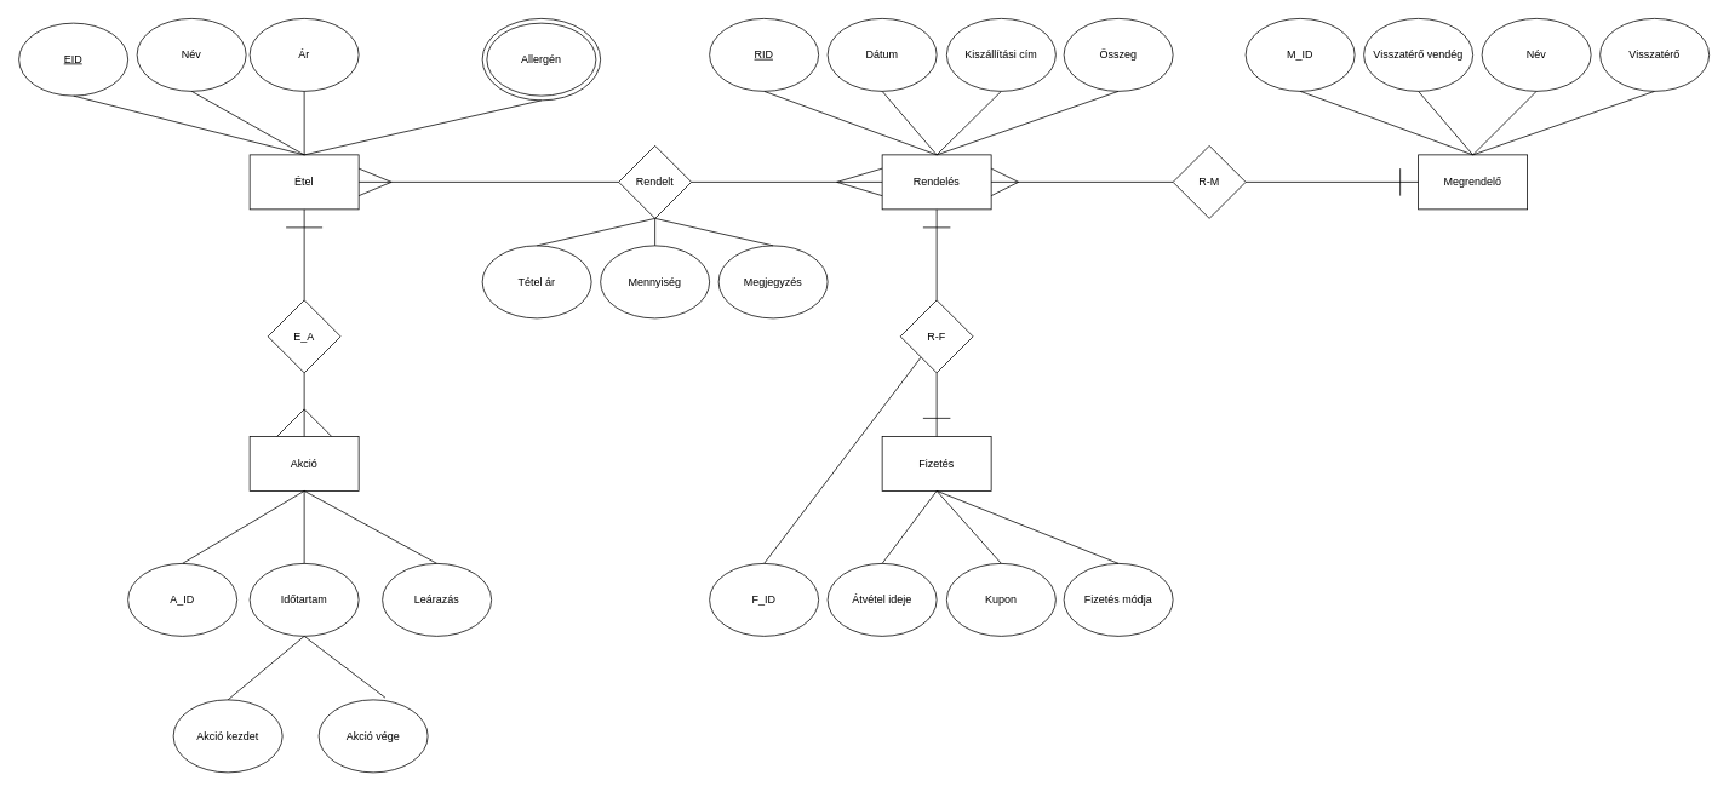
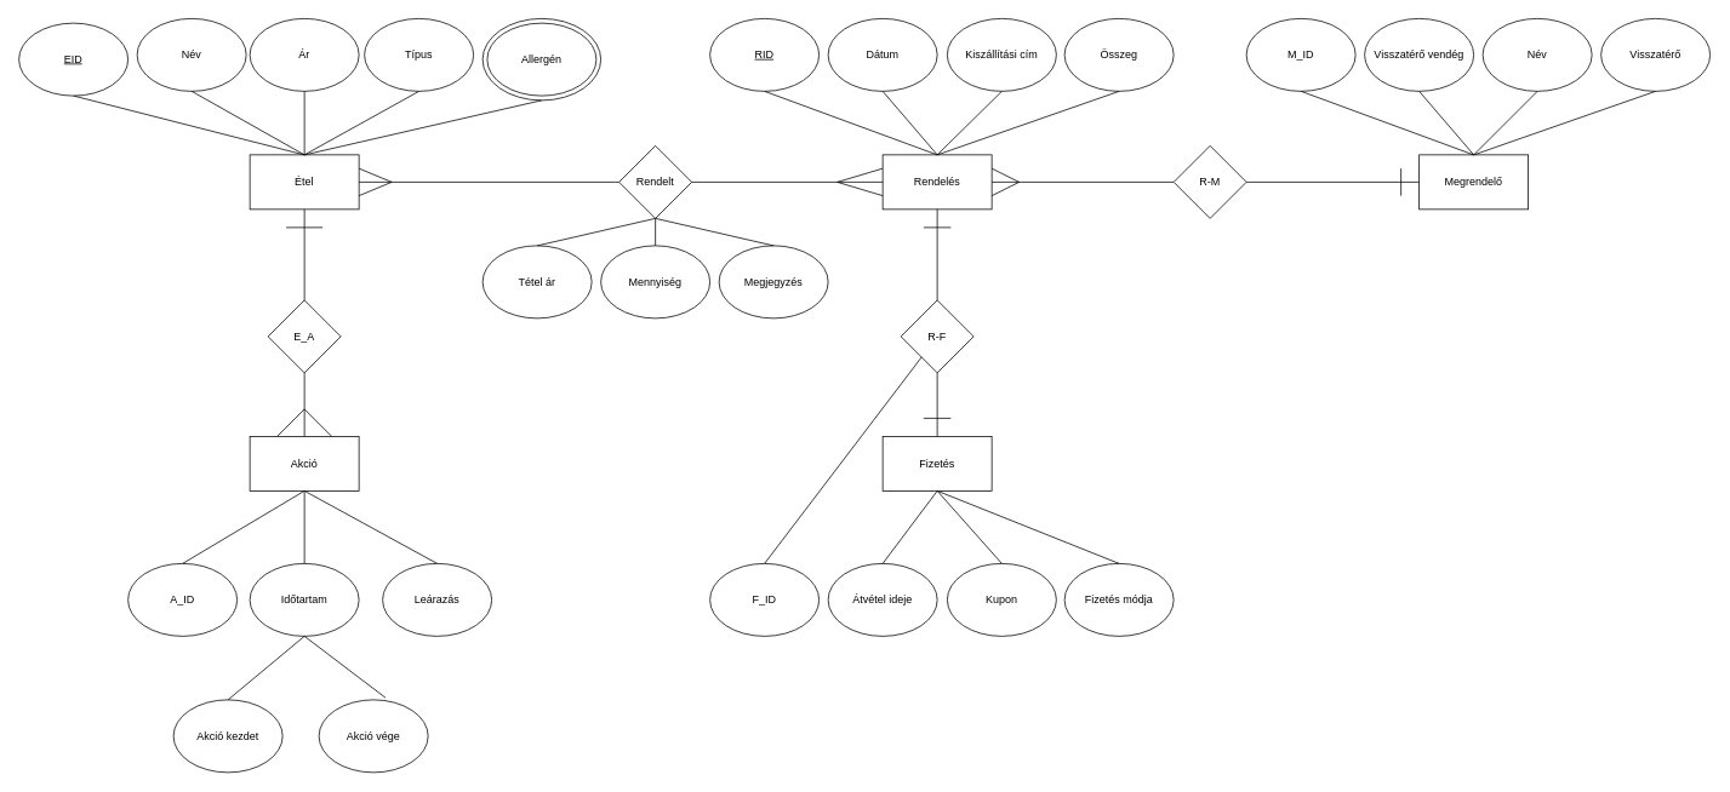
  <mxCell id="0" />
  <mxCell id="1" parent="0" />
  <mxCell id="2" value="E_A" style="rhombus;whiteSpace=wrap;html=1;" parent="1" vertex="1"><mxGeometry x="294" y="330" width="80" height="80" as="geometry" /></mxCell>
  <mxCell id="3" value="" style="group" parent="1" vertex="1" connectable="0"><mxGeometry x="660" y="160" width="120" height="190" as="geometry" /></mxCell>
  <mxCell id="4" value="Rendelt" style="rhombus;whiteSpace=wrap;html=1;" parent="3" vertex="1"><mxGeometry x="20" width="80" height="80" as="geometry" /></mxCell>
  <mxCell id="5" value="Mennyiség" style="ellipse;whiteSpace=wrap;html=1;" parent="3" vertex="1"><mxGeometry y="110" width="120" height="80" as="geometry" /></mxCell>
  <mxCell id="6" value="" style="endArrow=none;html=1;rounded=0;entryX=0.5;entryY=1;entryDx=0;entryDy=0;exitX=0.5;exitY=0;exitDx=0;exitDy=0;" parent="3" source="5" target="4" edge="1"><mxGeometry width="50" height="50" relative="1" as="geometry"><mxPoint x="13" y="30" as="sourcePoint" /><mxPoint x="63" y="-20" as="targetPoint" /></mxGeometry></mxCell>
  <mxCell id="7" value="R-F" style="rhombus;whiteSpace=wrap;html=1;" parent="1" vertex="1"><mxGeometry x="990" y="330" width="80" height="80" as="geometry" /></mxCell>
  <mxCell id="8" value="Akció" style="rounded=0;whiteSpace=wrap;html=1;" parent="1" vertex="1"><mxGeometry x="274" y="480" width="120" height="60" as="geometry" /></mxCell>
  <mxCell id="9" value="Fizetés" style="rounded=0;whiteSpace=wrap;html=1;" parent="1" vertex="1"><mxGeometry x="970" y="480" width="120" height="60" as="geometry" /></mxCell>
  <mxCell id="10" value="R-M" style="rhombus;whiteSpace=wrap;html=1;" parent="1" vertex="1"><mxGeometry x="1290" y="160" width="80" height="80" as="geometry" /></mxCell>
  <mxCell id="11" value="" style="group" parent="1" vertex="1" connectable="0"><mxGeometry x="1370" y="20" width="510" height="210" as="geometry" /></mxCell>
  <mxCell id="12" value="Megrendelő" style="rounded=0;whiteSpace=wrap;html=1;" parent="11" vertex="1"><mxGeometry x="190" y="150" width="120" height="60" as="geometry" /></mxCell>
  <mxCell id="13" value="M_ID" style="ellipse;whiteSpace=wrap;html=1;" parent="11" vertex="1"><mxGeometry width="120" height="80" as="geometry" /></mxCell>
  <mxCell id="14" value="Visszatérő vendég" style="ellipse;whiteSpace=wrap;html=1;" parent="11" vertex="1"><mxGeometry x="130" width="120" height="80" as="geometry" /></mxCell>
  <mxCell id="15" value="Név" style="ellipse;whiteSpace=wrap;html=1;" parent="11" vertex="1"><mxGeometry x="260" width="120" height="80" as="geometry" /></mxCell>
  <mxCell id="16" value="Visszatérő" style="ellipse;whiteSpace=wrap;html=1;" parent="11" vertex="1"><mxGeometry x="390" width="120" height="80" as="geometry" /></mxCell>
  <mxCell id="17" value="" style="endArrow=none;html=1;rounded=0;entryX=0.5;entryY=1;entryDx=0;entryDy=0;exitX=0.5;exitY=0;exitDx=0;exitDy=0;" parent="11" source="12" target="13" edge="1"><mxGeometry width="50" height="50" relative="1" as="geometry"><mxPoint x="-160" y="310" as="sourcePoint" /><mxPoint x="-110" y="260" as="targetPoint" /></mxGeometry></mxCell>
  <mxCell id="18" value="" style="endArrow=none;html=1;rounded=0;entryX=0.5;entryY=1;entryDx=0;entryDy=0;exitX=0.5;exitY=0;exitDx=0;exitDy=0;" parent="11" source="12" target="14" edge="1"><mxGeometry width="50" height="50" relative="1" as="geometry"><mxPoint x="-160" y="310" as="sourcePoint" /><mxPoint x="-110" y="260" as="targetPoint" /></mxGeometry></mxCell>
  <mxCell id="19" value="" style="endArrow=none;html=1;rounded=0;entryX=0.5;entryY=1;entryDx=0;entryDy=0;exitX=0.5;exitY=0;exitDx=0;exitDy=0;" parent="11" source="12" target="15" edge="1"><mxGeometry width="50" height="50" relative="1" as="geometry"><mxPoint x="-160" y="310" as="sourcePoint" /><mxPoint x="-110" y="260" as="targetPoint" /></mxGeometry></mxCell>
  <mxCell id="20" value="" style="endArrow=none;html=1;rounded=0;entryX=0.5;entryY=1;entryDx=0;entryDy=0;" parent="11" target="16" edge="1"><mxGeometry width="50" height="50" relative="1" as="geometry"><mxPoint x="250" y="150" as="sourcePoint" /><mxPoint x="-110" y="260" as="targetPoint" /></mxGeometry></mxCell>
  <mxCell id="21" value="" style="endArrow=none;html=1;rounded=0;" parent="11" edge="1"><mxGeometry width="50" height="50" relative="1" as="geometry"><mxPoint x="170" y="165" as="sourcePoint" /><mxPoint x="170" y="195" as="targetPoint" /></mxGeometry></mxCell>
  <mxCell id="22" value="" style="group" parent="1" vertex="1" connectable="0"><mxGeometry x="20" y="20" width="640" height="210" as="geometry" /></mxCell>
  <mxCell id="23" value="Étel" style="rounded=0;whiteSpace=wrap;html=1;" parent="22" vertex="1"><mxGeometry x="254" y="150" width="120" height="60" as="geometry" /></mxCell>
  <mxCell id="24" value="Név" style="ellipse;whiteSpace=wrap;html=1;" parent="22" vertex="1"><mxGeometry x="130" width="120" height="80" as="geometry" /></mxCell>
  <mxCell id="25" value="Ár" style="ellipse;whiteSpace=wrap;html=1;" parent="22" vertex="1"><mxGeometry x="254" width="120" height="80" as="geometry" /></mxCell>
+ <mxCell id="26" value="Típus" style="ellipse;whiteSpace=wrap;html=1;" parent="22" vertex="1"><mxGeometry x="380" width="120" height="80" as="geometry" /></mxCell>
  <mxCell id="27" value="&lt;u&gt;EID&lt;/u&gt;" style="ellipse;whiteSpace=wrap;html=1;" parent="22" vertex="1"><mxGeometry y="5" width="120" height="80" as="geometry" /></mxCell>
  <mxCell id="28" value="" style="group" parent="22" vertex="1" connectable="0"><mxGeometry x="510" width="130" height="90" as="geometry" /></mxCell>
  <mxCell id="29" value="" style="ellipse;whiteSpace=wrap;html=1;" parent="28" vertex="1"><mxGeometry width="130" height="90" as="geometry" /></mxCell>
  <mxCell id="30" value="Allergén" style="ellipse;whiteSpace=wrap;html=1;" parent="28" vertex="1"><mxGeometry x="5" y="5" width="120" height="80" as="geometry" /></mxCell>
  <mxCell id="31" value="" style="endArrow=none;html=1;rounded=0;exitX=0.5;exitY=1;exitDx=0;exitDy=0;entryX=0.5;entryY=0;entryDx=0;entryDy=0;" parent="22" source="27" target="23" edge="1"><mxGeometry width="50" height="50" relative="1" as="geometry"><mxPoint x="170" y="210" as="sourcePoint" /><mxPoint x="220" y="160" as="targetPoint" /></mxGeometry></mxCell>
  <mxCell id="32" value="" style="endArrow=none;html=1;rounded=0;exitX=0.5;exitY=1;exitDx=0;exitDy=0;entryX=0.5;entryY=0;entryDx=0;entryDy=0;" parent="22" source="24" target="23" edge="1"><mxGeometry width="50" height="50" relative="1" as="geometry"><mxPoint x="220" y="90" as="sourcePoint" /><mxPoint x="467" y="161" as="targetPoint" /></mxGeometry></mxCell>
  <mxCell id="33" value="" style="endArrow=none;html=1;rounded=0;entryX=0.5;entryY=0;entryDx=0;entryDy=0;exitX=0.5;exitY=1;exitDx=0;exitDy=0;" parent="22" source="25" target="23" edge="1"><mxGeometry width="50" height="50" relative="1" as="geometry"><mxPoint x="310" y="90" as="sourcePoint" /><mxPoint x="557" y="141" as="targetPoint" /></mxGeometry></mxCell>
+ <mxCell id="34" value="" style="endArrow=none;html=1;rounded=0;exitX=0.5;exitY=1;exitDx=0;exitDy=0;entryX=0.5;entryY=0;entryDx=0;entryDy=0;" parent="22" source="26" target="23" edge="1"><mxGeometry width="50" height="50" relative="1" as="geometry"><mxPoint x="480" y="90" as="sourcePoint" /><mxPoint x="727" y="161" as="targetPoint" /></mxGeometry></mxCell>
  <mxCell id="35" value="" style="endArrow=none;html=1;rounded=0;exitX=0.5;exitY=1;exitDx=0;exitDy=0;entryX=0.5;entryY=0;entryDx=0;entryDy=0;" parent="22" source="29" target="23" edge="1"><mxGeometry width="50" height="50" relative="1" as="geometry"><mxPoint x="470" y="110" as="sourcePoint" /><mxPoint x="310" y="150" as="targetPoint" /></mxGeometry></mxCell>
  <mxCell id="36" value="F_ID" style="ellipse;whiteSpace=wrap;html=1;" parent="1" vertex="1"><mxGeometry x="780" y="620" width="120" height="80" as="geometry" /></mxCell>
  <mxCell id="37" value="Rendelés" style="rounded=0;whiteSpace=wrap;html=1;" parent="1" vertex="1"><mxGeometry x="970" y="170" width="120" height="60" as="geometry" /></mxCell>
  <mxCell id="38" value="&lt;u&gt;RID&lt;/u&gt;" style="ellipse;whiteSpace=wrap;html=1;" parent="1" vertex="1"><mxGeometry x="780" y="20" width="120" height="80" as="geometry" /></mxCell>
  <mxCell id="39" value="Dátum" style="ellipse;whiteSpace=wrap;html=1;" parent="1" vertex="1"><mxGeometry x="910" y="20" width="120" height="80" as="geometry" /></mxCell>
  <mxCell id="40" value="Kiszállítási cím" style="ellipse;whiteSpace=wrap;html=1;" parent="1" vertex="1"><mxGeometry x="1041" y="20" width="120" height="80" as="geometry" /></mxCell>
  <mxCell id="41" value="Összeg" style="ellipse;whiteSpace=wrap;html=1;" parent="1" vertex="1"><mxGeometry x="1170" y="20" width="120" height="80" as="geometry" /></mxCell>
  <mxCell id="42" value="" style="endArrow=none;html=1;rounded=0;entryX=0.5;entryY=1;entryDx=0;entryDy=0;exitX=0.5;exitY=0;exitDx=0;exitDy=0;" parent="1" source="37" target="41" edge="1"><mxGeometry width="50" height="50" relative="1" as="geometry"><mxPoint x="1000" y="180" as="sourcePoint" /><mxPoint x="1050" y="130" as="targetPoint" /></mxGeometry></mxCell>
  <mxCell id="43" value="" style="endArrow=none;html=1;rounded=0;entryX=0.5;entryY=1;entryDx=0;entryDy=0;exitX=0.5;exitY=0;exitDx=0;exitDy=0;" parent="1" source="37" target="40" edge="1"><mxGeometry width="50" height="50" relative="1" as="geometry"><mxPoint x="1000" y="180" as="sourcePoint" /><mxPoint x="1050" y="130" as="targetPoint" /></mxGeometry></mxCell>
  <mxCell id="44" value="" style="endArrow=none;html=1;rounded=0;entryX=0.5;entryY=1;entryDx=0;entryDy=0;exitX=0.5;exitY=0;exitDx=0;exitDy=0;" parent="1" source="37" target="39" edge="1"><mxGeometry width="50" height="50" relative="1" as="geometry"><mxPoint x="1000" y="180" as="sourcePoint" /><mxPoint x="1050" y="130" as="targetPoint" /></mxGeometry></mxCell>
  <mxCell id="45" value="" style="endArrow=none;html=1;rounded=0;entryX=0.5;entryY=1;entryDx=0;entryDy=0;exitX=0.5;exitY=0;exitDx=0;exitDy=0;" parent="1" source="37" target="38" edge="1"><mxGeometry width="50" height="50" relative="1" as="geometry"><mxPoint x="1000" y="180" as="sourcePoint" /><mxPoint x="1050" y="130" as="targetPoint" /></mxGeometry></mxCell>
  <mxCell id="46" value="Átvétel ideje" style="ellipse;whiteSpace=wrap;html=1;" parent="1" vertex="1"><mxGeometry x="910" y="620" width="120" height="80" as="geometry" /></mxCell>
  <mxCell id="47" value="Kupon" style="ellipse;whiteSpace=wrap;html=1;" parent="1" vertex="1"><mxGeometry x="1041" y="620" width="120" height="80" as="geometry" /></mxCell>
  <mxCell id="48" value="Fizetés módja" style="ellipse;whiteSpace=wrap;html=1;" parent="1" vertex="1"><mxGeometry x="1170" y="620" width="120" height="80" as="geometry" /></mxCell>
  <mxCell id="49" value="" style="endArrow=none;html=1;rounded=0;exitX=0.5;exitY=0;exitDx=0;exitDy=0;" parent="1" source="36" target="7" edge="1"><mxGeometry width="50" height="50" relative="1" as="geometry"><mxPoint x="920" y="540" as="sourcePoint" /><mxPoint x="970" y="490" as="targetPoint" /></mxGeometry></mxCell>
  <mxCell id="50" value="" style="endArrow=none;html=1;rounded=0;entryX=0.5;entryY=1;entryDx=0;entryDy=0;exitX=0.5;exitY=0;exitDx=0;exitDy=0;" parent="1" source="46" target="9" edge="1"><mxGeometry width="50" height="50" relative="1" as="geometry"><mxPoint x="920" y="540" as="sourcePoint" /><mxPoint x="970" y="490" as="targetPoint" /></mxGeometry></mxCell>
  <mxCell id="51" value="" style="endArrow=none;html=1;rounded=0;entryX=0.5;entryY=1;entryDx=0;entryDy=0;exitX=0.5;exitY=0;exitDx=0;exitDy=0;" parent="1" source="47" target="9" edge="1"><mxGeometry width="50" height="50" relative="1" as="geometry"><mxPoint x="920" y="540" as="sourcePoint" /><mxPoint x="970" y="490" as="targetPoint" /></mxGeometry></mxCell>
  <mxCell id="52" value="" style="endArrow=none;html=1;rounded=0;entryX=0.5;entryY=1;entryDx=0;entryDy=0;exitX=0.5;exitY=0;exitDx=0;exitDy=0;" parent="1" source="48" target="9" edge="1"><mxGeometry width="50" height="50" relative="1" as="geometry"><mxPoint x="920" y="540" as="sourcePoint" /><mxPoint x="970" y="490" as="targetPoint" /></mxGeometry></mxCell>
  <mxCell id="53" value="A_ID" style="ellipse;whiteSpace=wrap;html=1;" parent="1" vertex="1"><mxGeometry x="140" y="620" width="120" height="80" as="geometry" /></mxCell>
  <mxCell id="54" value="Időtartam" style="ellipse;whiteSpace=wrap;html=1;" parent="1" vertex="1"><mxGeometry x="274" y="620" width="120" height="80" as="geometry" /></mxCell>
  <mxCell id="55" value="Leárazás" style="ellipse;whiteSpace=wrap;html=1;" parent="1" vertex="1"><mxGeometry x="420" y="620" width="120" height="80" as="geometry" /></mxCell>
  <mxCell id="56" value="Akció kezdet" style="ellipse;whiteSpace=wrap;html=1;" parent="1" vertex="1"><mxGeometry x="190" y="770" width="120" height="80" as="geometry" /></mxCell>
  <mxCell id="57" value="Akció vége" style="ellipse;whiteSpace=wrap;html=1;" parent="1" vertex="1"><mxGeometry x="350" y="770" width="120" height="80" as="geometry" /></mxCell>
  <mxCell id="58" value="" style="endArrow=none;html=1;rounded=0;entryX=0.5;entryY=0;entryDx=0;entryDy=0;exitX=0.5;exitY=1;exitDx=0;exitDy=0;" parent="1" source="54" target="56" edge="1"><mxGeometry width="50" height="50" relative="1" as="geometry"><mxPoint x="780" y="540" as="sourcePoint" /><mxPoint x="830" y="490" as="targetPoint" /></mxGeometry></mxCell>
  <mxCell id="59" value="" style="endArrow=none;html=1;rounded=0;entryX=0.609;entryY=-0.029;entryDx=0;entryDy=0;entryPerimeter=0;exitX=0.5;exitY=1;exitDx=0;exitDy=0;" parent="1" source="54" target="57" edge="1"><mxGeometry width="50" height="50" relative="1" as="geometry"><mxPoint x="780" y="540" as="sourcePoint" /><mxPoint x="830" y="490" as="targetPoint" /></mxGeometry></mxCell>
  <mxCell id="60" value="" style="endArrow=none;html=1;rounded=0;entryX=0.5;entryY=1;entryDx=0;entryDy=0;exitX=0.5;exitY=0;exitDx=0;exitDy=0;" parent="1" source="54" target="8" edge="1"><mxGeometry width="50" height="50" relative="1" as="geometry"><mxPoint x="780" y="540" as="sourcePoint" /><mxPoint x="830" y="490" as="targetPoint" /></mxGeometry></mxCell>
  <mxCell id="61" value="" style="endArrow=none;html=1;rounded=0;entryX=0.5;entryY=1;entryDx=0;entryDy=0;" parent="1" target="8" edge="1"><mxGeometry width="50" height="50" relative="1" as="geometry"><mxPoint x="200" y="620" as="sourcePoint" /><mxPoint x="250" y="570" as="targetPoint" /></mxGeometry></mxCell>
  <mxCell id="62" value="" style="endArrow=none;html=1;rounded=0;entryX=0.5;entryY=1;entryDx=0;entryDy=0;exitX=0.5;exitY=0;exitDx=0;exitDy=0;" parent="1" source="55" target="8" edge="1"><mxGeometry width="50" height="50" relative="1" as="geometry"><mxPoint x="780" y="540" as="sourcePoint" /><mxPoint x="830" y="490" as="targetPoint" /></mxGeometry></mxCell>
  <mxCell id="63" value="" style="endArrow=none;html=1;rounded=0;entryX=0.5;entryY=1;entryDx=0;entryDy=0;exitX=0.5;exitY=0;exitDx=0;exitDy=0;" parent="1" source="8" target="2" edge="1"><mxGeometry width="50" height="50" relative="1" as="geometry"><mxPoint x="370" y="490" as="sourcePoint" /><mxPoint x="420" y="440" as="targetPoint" /></mxGeometry></mxCell>
  <mxCell id="64" value="" style="endArrow=none;html=1;rounded=0;exitX=0.75;exitY=0;exitDx=0;exitDy=0;" parent="1" source="8" edge="1"><mxGeometry width="50" height="50" relative="1" as="geometry"><mxPoint x="370" y="480" as="sourcePoint" /><mxPoint x="334" y="450" as="targetPoint" /></mxGeometry></mxCell>
  <mxCell id="65" value="" style="endArrow=none;html=1;rounded=0;exitX=0.25;exitY=0;exitDx=0;exitDy=0;" parent="1" source="8" edge="1"><mxGeometry width="50" height="50" relative="1" as="geometry"><mxPoint x="370" y="480" as="sourcePoint" /><mxPoint x="334" y="450" as="targetPoint" /></mxGeometry></mxCell>
  <mxCell id="66" value="" style="endArrow=none;html=1;rounded=0;entryX=0.5;entryY=1;entryDx=0;entryDy=0;exitX=0.5;exitY=0;exitDx=0;exitDy=0;" parent="1" source="2" target="23" edge="1"><mxGeometry width="50" height="50" relative="1" as="geometry"><mxPoint x="800" y="550" as="sourcePoint" /><mxPoint x="850" y="500" as="targetPoint" /></mxGeometry></mxCell>
  <mxCell id="67" value="" style="endArrow=none;html=1;rounded=0;" parent="1" edge="1"><mxGeometry width="50" height="50" relative="1" as="geometry"><mxPoint x="314" y="250" as="sourcePoint" /><mxPoint x="354" y="250" as="targetPoint" /></mxGeometry></mxCell>
  <mxCell id="68" value="" style="endArrow=none;html=1;rounded=0;exitX=1;exitY=0.5;exitDx=0;exitDy=0;entryX=0;entryY=0.5;entryDx=0;entryDy=0;" parent="1" source="23" target="4" edge="1"><mxGeometry width="50" height="50" relative="1" as="geometry"><mxPoint x="620" y="160" as="sourcePoint" /><mxPoint x="670" y="110" as="targetPoint" /></mxGeometry></mxCell>
  <mxCell id="69" value="" style="endArrow=none;html=1;rounded=0;entryX=0;entryY=0.5;entryDx=0;entryDy=0;exitX=1;exitY=0.5;exitDx=0;exitDy=0;" parent="1" source="4" target="37" edge="1"><mxGeometry width="50" height="50" relative="1" as="geometry"><mxPoint x="620" y="160" as="sourcePoint" /><mxPoint x="670" y="110" as="targetPoint" /></mxGeometry></mxCell>
  <mxCell id="70" value="" style="endArrow=none;html=1;rounded=0;exitX=1;exitY=0.75;exitDx=0;exitDy=0;" parent="1" source="23" edge="1"><mxGeometry width="50" height="50" relative="1" as="geometry"><mxPoint x="440" y="240" as="sourcePoint" /><mxPoint x="430" y="200" as="targetPoint" /></mxGeometry></mxCell>
  <mxCell id="71" value="" style="endArrow=none;html=1;rounded=0;exitX=1;exitY=0.25;exitDx=0;exitDy=0;" parent="1" source="23" edge="1"><mxGeometry width="50" height="50" relative="1" as="geometry"><mxPoint x="440" y="240" as="sourcePoint" /><mxPoint x="430" y="200" as="targetPoint" /></mxGeometry></mxCell>
  <mxCell id="72" value="" style="endArrow=none;html=1;rounded=0;exitX=0;exitY=0.75;exitDx=0;exitDy=0;" parent="1" source="37" edge="1"><mxGeometry width="50" height="50" relative="1" as="geometry"><mxPoint x="930" y="240" as="sourcePoint" /><mxPoint x="920" y="200" as="targetPoint" /></mxGeometry></mxCell>
  <mxCell id="73" value="" style="endArrow=none;html=1;rounded=0;entryX=0;entryY=0.25;entryDx=0;entryDy=0;" parent="1" target="37" edge="1"><mxGeometry width="50" height="50" relative="1" as="geometry"><mxPoint x="920" y="200" as="sourcePoint" /><mxPoint x="980" y="190" as="targetPoint" /></mxGeometry></mxCell>
  <mxCell id="74" value="" style="endArrow=none;html=1;rounded=0;entryX=0.5;entryY=1;entryDx=0;entryDy=0;exitX=0.5;exitY=0;exitDx=0;exitDy=0;" parent="1" source="9" target="7" edge="1"><mxGeometry width="50" height="50" relative="1" as="geometry"><mxPoint x="1090" y="450" as="sourcePoint" /><mxPoint x="1140" y="400" as="targetPoint" /></mxGeometry></mxCell>
  <mxCell id="75" value="" style="endArrow=none;html=1;rounded=0;entryX=0.5;entryY=1;entryDx=0;entryDy=0;exitX=0.5;exitY=0;exitDx=0;exitDy=0;" parent="1" source="7" target="37" edge="1"><mxGeometry width="50" height="50" relative="1" as="geometry"><mxPoint x="1090" y="450" as="sourcePoint" /><mxPoint x="1030" y="240" as="targetPoint" /></mxGeometry></mxCell>
  <mxCell id="76" value="" style="endArrow=none;html=1;rounded=0;" parent="1" edge="1"><mxGeometry width="50" height="50" relative="1" as="geometry"><mxPoint x="1015" y="460" as="sourcePoint" /><mxPoint x="1045" y="460" as="targetPoint" /></mxGeometry></mxCell>
  <mxCell id="77" value="" style="endArrow=none;html=1;rounded=0;" parent="1" edge="1"><mxGeometry width="50" height="50" relative="1" as="geometry"><mxPoint x="1015" y="250" as="sourcePoint" /><mxPoint x="1045" y="250" as="targetPoint" /></mxGeometry></mxCell>
  <mxCell id="78" value="" style="endArrow=none;html=1;rounded=0;entryX=0;entryY=0.5;entryDx=0;entryDy=0;exitX=1;exitY=0.5;exitDx=0;exitDy=0;" parent="1" source="10" target="12" edge="1"><mxGeometry width="50" height="50" relative="1" as="geometry"><mxPoint x="1270" y="380" as="sourcePoint" /><mxPoint x="1320" y="330" as="targetPoint" /></mxGeometry></mxCell>
  <mxCell id="79" value="" style="endArrow=none;html=1;rounded=0;entryX=0;entryY=0.5;entryDx=0;entryDy=0;exitX=1;exitY=0.5;exitDx=0;exitDy=0;" parent="1" source="37" target="10" edge="1"><mxGeometry width="50" height="50" relative="1" as="geometry"><mxPoint x="1240" y="260" as="sourcePoint" /><mxPoint x="1290" y="210" as="targetPoint" /></mxGeometry></mxCell>
  <mxCell id="80" value="" style="endArrow=none;html=1;rounded=0;exitX=1;exitY=0.75;exitDx=0;exitDy=0;" parent="1" source="37" edge="1"><mxGeometry width="50" height="50" relative="1" as="geometry"><mxPoint x="1160" y="250" as="sourcePoint" /><mxPoint x="1120" y="200" as="targetPoint" /></mxGeometry></mxCell>
  <mxCell id="81" value="" style="endArrow=none;html=1;rounded=0;exitX=1;exitY=0.25;exitDx=0;exitDy=0;" parent="1" source="37" edge="1"><mxGeometry width="50" height="50" relative="1" as="geometry"><mxPoint x="1160" y="250" as="sourcePoint" /><mxPoint x="1120" y="200" as="targetPoint" /></mxGeometry></mxCell>
  <mxCell id="82" value="Megjegyzés" style="ellipse;whiteSpace=wrap;html=1;" vertex="1" parent="1"><mxGeometry x="790" y="270" width="120" height="80" as="geometry" /></mxCell>
  <mxCell id="83" value="Tétel ár" style="ellipse;whiteSpace=wrap;html=1;" vertex="1" parent="1"><mxGeometry x="530" y="270" width="120" height="80" as="geometry" /></mxCell>
  <mxCell id="84" value="" style="endArrow=none;html=1;rounded=0;entryX=0.5;entryY=0;entryDx=0;entryDy=0;exitX=0.5;exitY=1;exitDx=0;exitDy=0;" edge="1" parent="1" source="4" target="82"><mxGeometry width="50" height="50" relative="1" as="geometry"><mxPoint x="840" y="380" as="sourcePoint" /><mxPoint x="890" y="330" as="targetPoint" /></mxGeometry></mxCell>
  <mxCell id="85" value="" style="endArrow=none;html=1;rounded=0;exitX=0.5;exitY=0;exitDx=0;exitDy=0;entryX=0.5;entryY=1;entryDx=0;entryDy=0;" edge="1" parent="1" source="83" target="4"><mxGeometry width="50" height="50" relative="1" as="geometry"><mxPoint x="590" y="260" as="sourcePoint" /><mxPoint x="640" y="210" as="targetPoint" /></mxGeometry></mxCell>
